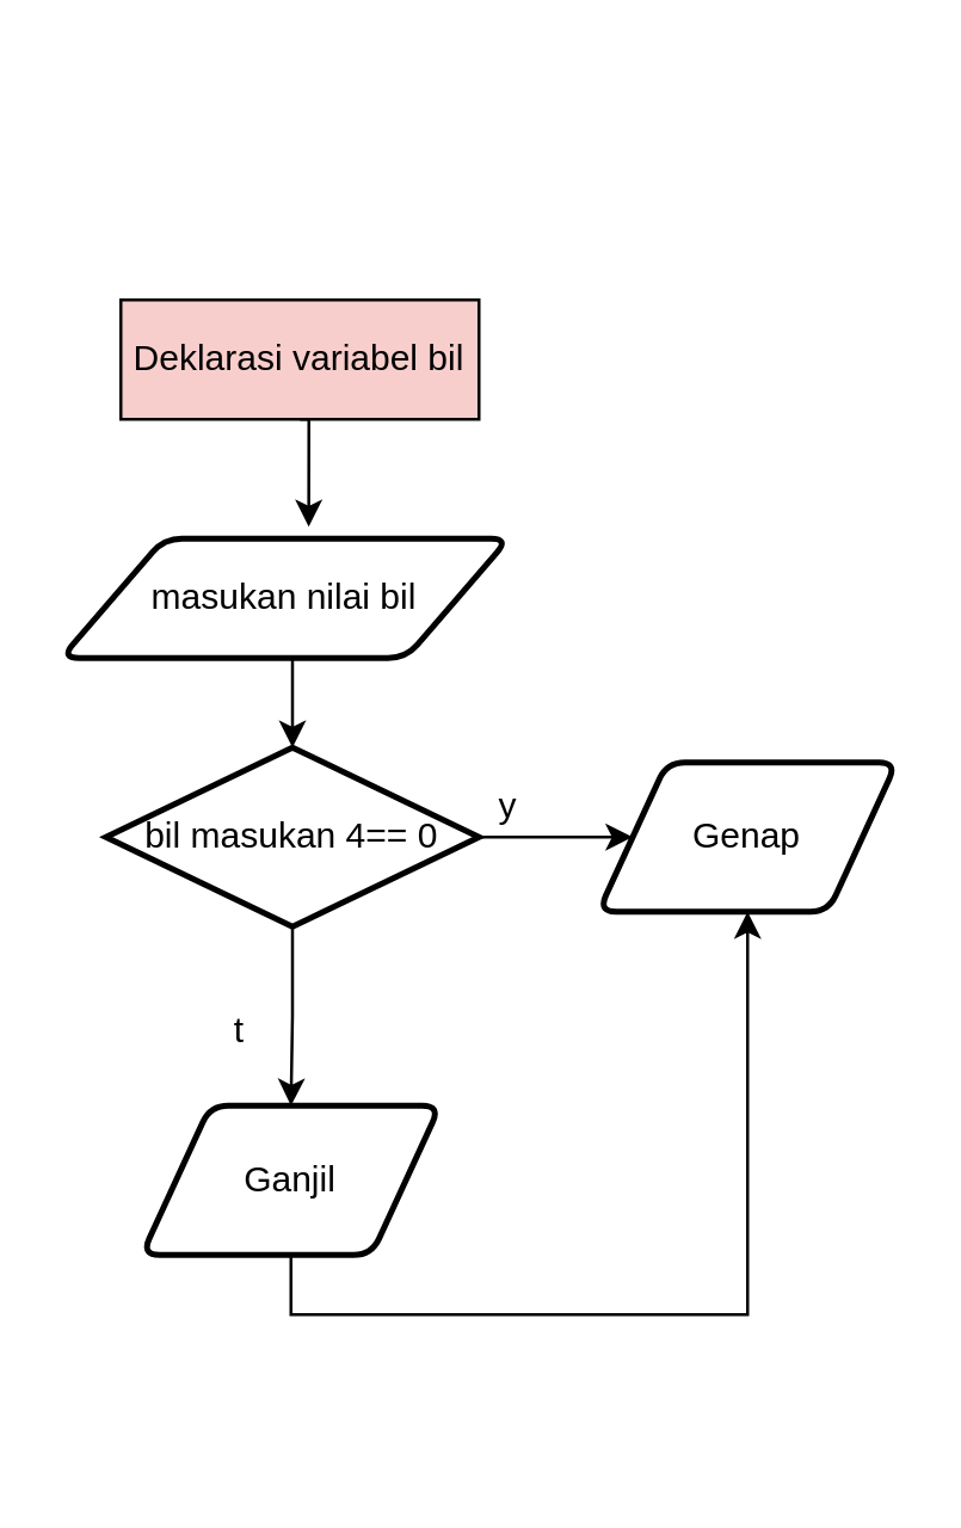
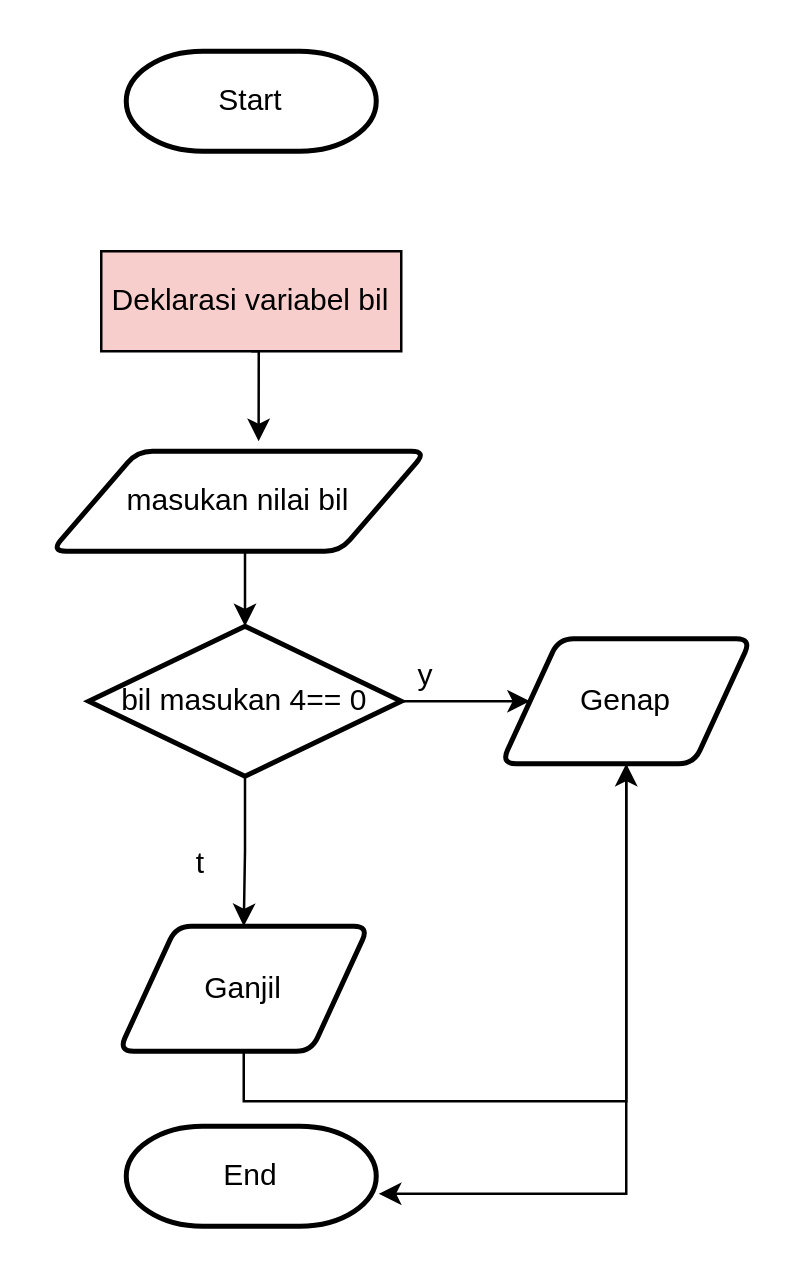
  <mxCell id="0" />
  <mxCell id="1" parent="0" />
+ <mxCell id="2" value="Start" style="strokeWidth=2;html=1;shape=mxgraph.flowchart.terminator;whiteSpace=wrap;" vertex="1" parent="1"><mxGeometry x="50" y="20" width="100" height="40" as="geometry" /></mxCell>
  <mxCell id="3" value="masukan nilai bil" style="shape=parallelogram;html=1;strokeWidth=2;perimeter=parallelogramPerimeter;whiteSpace=wrap;rounded=1;arcSize=12;size=0.23;" vertex="1" parent="1"><mxGeometry x="20" y="180" width="150" height="40" as="geometry" /></mxCell>
  <mxCell id="4" style="edgeStyle=orthogonalEdgeStyle;rounded=0;orthogonalLoop=1;jettySize=auto;html=1;exitX=1;exitY=0.5;exitDx=0;exitDy=0;exitPerimeter=0;" edge="1" parent="1" source="6" target="8"><mxGeometry relative="1" as="geometry" /></mxCell>
  <mxCell id="5" style="edgeStyle=orthogonalEdgeStyle;rounded=0;orthogonalLoop=1;jettySize=auto;html=1;exitX=0.5;exitY=1;exitDx=0;exitDy=0;exitPerimeter=0;entryX=0.5;entryY=0;entryDx=0;entryDy=0;" edge="1" parent="1" source="6" target="12"><mxGeometry relative="1" as="geometry" /></mxCell>
  <mxCell id="6" value="bil masukan 4== 0" style="strokeWidth=2;html=1;shape=mxgraph.flowchart.decision;whiteSpace=wrap;" vertex="1" parent="1"><mxGeometry x="35" y="250" width="125" height="60" as="geometry" /></mxCell>
+ <mxCell id="7" style="edgeStyle=elbowEdgeStyle;rounded=0;orthogonalLoop=1;jettySize=auto;html=1;entryX=1.01;entryY=0.675;entryDx=0;entryDy=0;entryPerimeter=0;" edge="1" parent="1" source="8" target="13"><mxGeometry relative="1" as="geometry"><mxPoint x="390" y="420" as="targetPoint" /><Array as="points"><mxPoint x="250" y="420" /></Array></mxGeometry></mxCell>
  <mxCell id="8" value="Genap" style="shape=parallelogram;html=1;strokeWidth=2;perimeter=parallelogramPerimeter;whiteSpace=wrap;rounded=1;arcSize=12;size=0.23;" vertex="1" parent="1"><mxGeometry x="200" y="255" width="100" height="50" as="geometry" /></mxCell>
  <mxCell id="9" value="Deklarasi variabel bil" style="rounded=0;whiteSpace=wrap;html=1;fillColor=#f8cecc;" vertex="1" parent="1"><mxGeometry x="40" y="100" width="120" height="40" as="geometry" /></mxCell>
  <mxCell id="10" style="edgeStyle=orthogonalEdgeStyle;rounded=0;orthogonalLoop=1;jettySize=auto;html=1;exitX=0.5;exitY=1;exitDx=0;exitDy=0;entryX=0.553;entryY=-0.1;entryDx=0;entryDy=0;entryPerimeter=0;" edge="1" parent="1" source="9" target="3"><mxGeometry relative="1" as="geometry" /></mxCell>
  <mxCell id="11" style="edgeStyle=orthogonalEdgeStyle;rounded=0;orthogonalLoop=1;jettySize=auto;html=1;exitX=0.5;exitY=1;exitDx=0;exitDy=0;entryX=0.5;entryY=0;entryDx=0;entryDy=0;entryPerimeter=0;" edge="1" parent="1" source="3" target="6"><mxGeometry relative="1" as="geometry" /></mxCell>
  <mxCell id="12" value="Ganjil" style="shape=parallelogram;html=1;strokeWidth=2;perimeter=parallelogramPerimeter;whiteSpace=wrap;rounded=1;arcSize=12;size=0.23;" vertex="1" parent="1"><mxGeometry x="47" y="370" width="100" height="50" as="geometry" /></mxCell>
+ <mxCell id="13" value="End" style="strokeWidth=2;html=1;shape=mxgraph.flowchart.terminator;whiteSpace=wrap;" vertex="1" parent="1"><mxGeometry x="50" y="450" width="100" height="40" as="geometry" /></mxCell>
  <mxCell id="14" style="edgeStyle=orthogonalEdgeStyle;rounded=0;orthogonalLoop=1;jettySize=auto;html=1;exitX=0.5;exitY=1;exitDx=0;exitDy=0;" edge="1" parent="1" source="12" target="8"><mxGeometry relative="1" as="geometry" /></mxCell>
  <mxCell id="15" value="y" style="text;strokeColor=none;align=center;fillColor=none;html=1;verticalAlign=middle;whiteSpace=wrap;rounded=0;" vertex="1" parent="1"><mxGeometry x="140" y="255" width="60" height="30" as="geometry" /></mxCell>
  <mxCell id="16" value="t" style="text;strokeColor=none;align=center;fillColor=none;html=1;verticalAlign=middle;whiteSpace=wrap;rounded=0;" vertex="1" parent="1"><mxGeometry x="70" y="330" width="20" height="30" as="geometry" /></mxCell>
